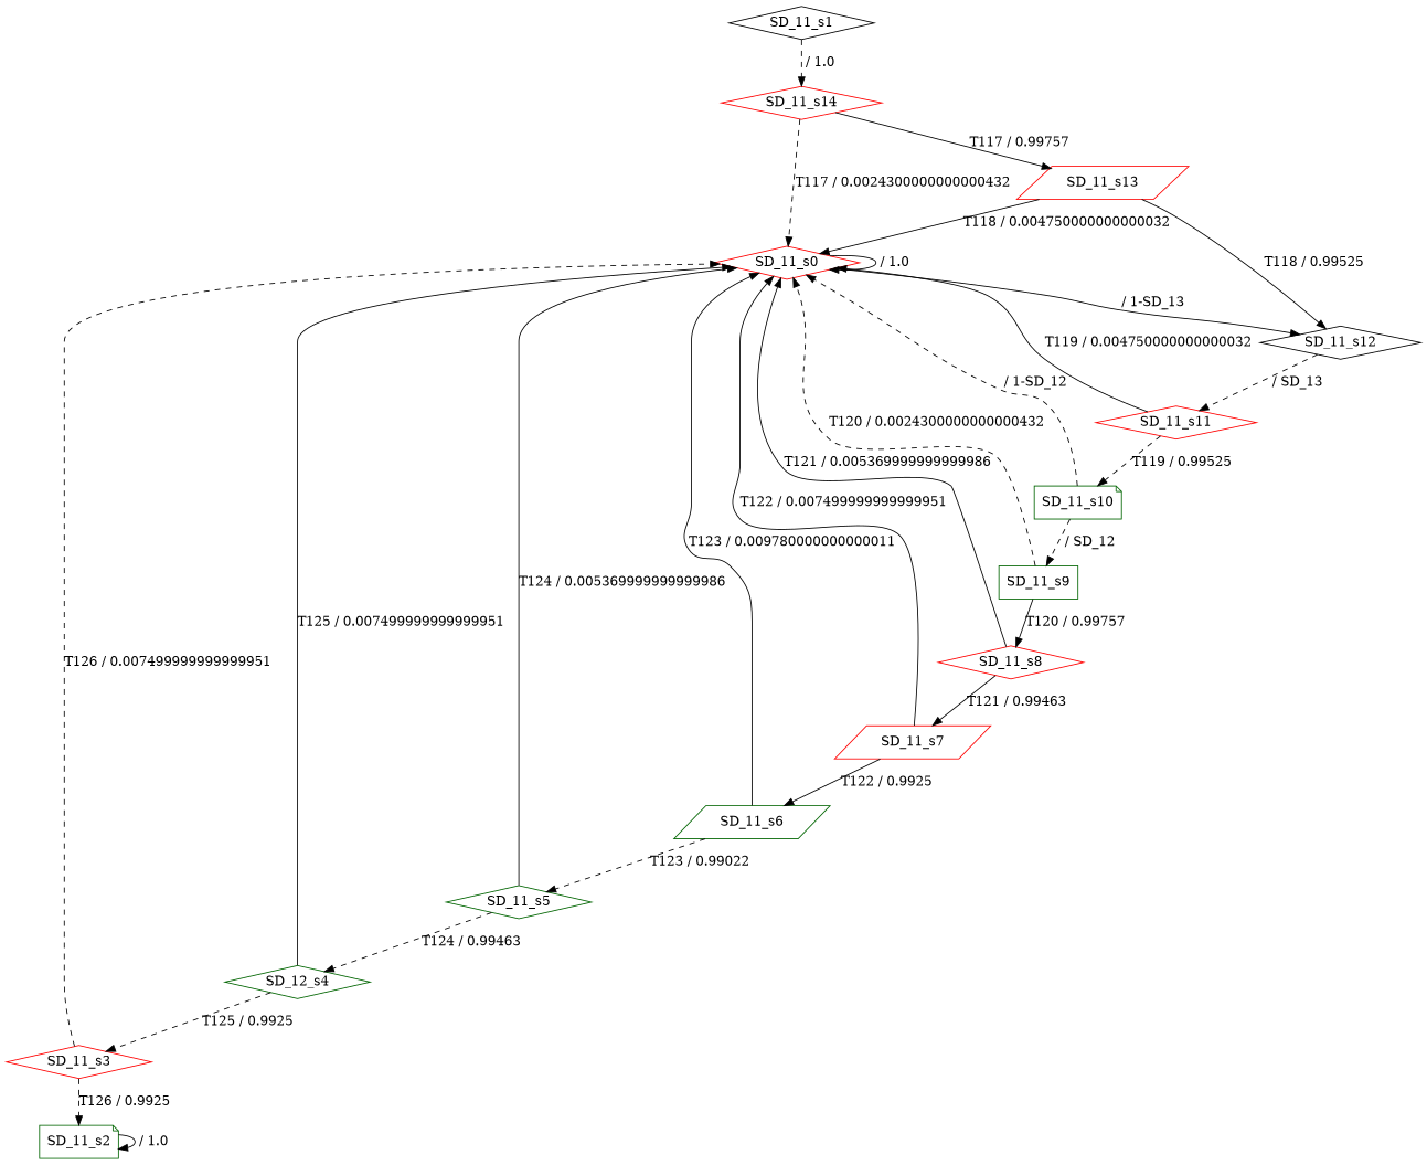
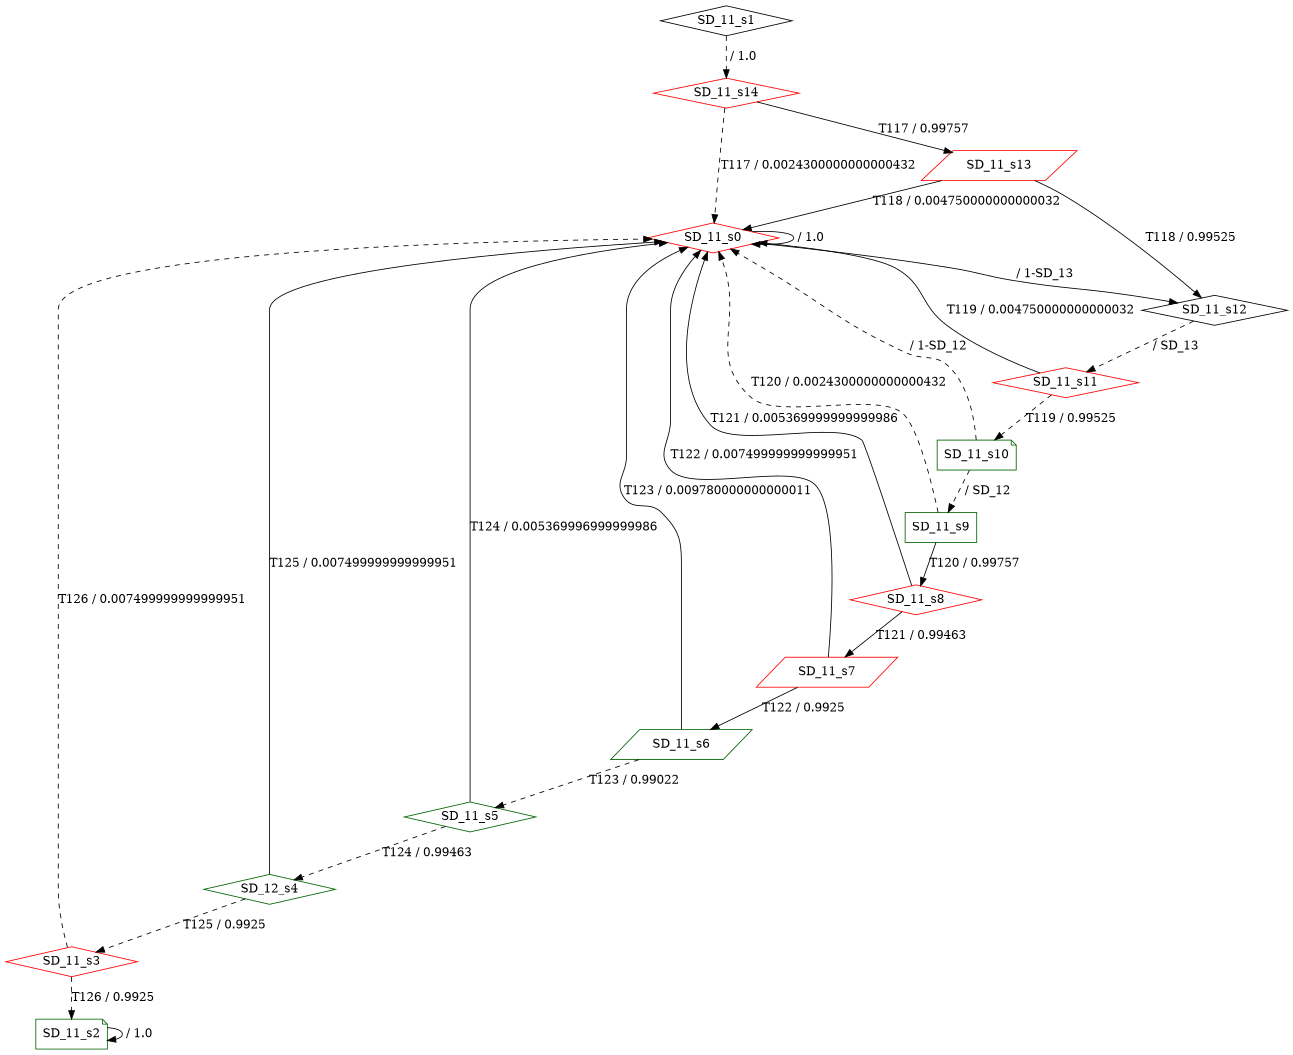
  digraph {
    node [color=red shape=diamond]
    edge [style=solid]
    n1 [label=SD_11_s0]
    n2 [color=black label=SD_11_s12]
    n3 [color=black label=SD_11_s1]
    n4 [label=SD_11_s14]
    n5 [label=SD_11_s13 shape=parallelogram]
    n6 [color=darkgreen label=SD_11_s2 shape=note]
    n7 [label=SD_11_s3]
    n8 [color=darkgreen label=SD_12_s4]
    n9 [color=darkgreen label=SD_11_s5]
    n10 [color=darkgreen label=SD_11_s6 shape=parallelogram]
    n11 [label=SD_11_s7 shape=parallelogram]
    n12 [label=SD_11_s8]
    n13 [color=darkgreen label=SD_11_s9 shape=box]
    n14 [color=darkgreen label=SD_11_s10 shape=note]
    n15 [label=SD_11_s11]
    n1 -> n1 [label=" / 1.0"]
    n1 -> n2 [label=" / 1-SD_13"]
    n2 -> n15 [label=" / SD_13" style=dashed]
    n3 -> n4 [label=" / 1.0" style=dashed]
    n4 -> n1 [label="T117 / 0.0024300000000000432" style=dashed]
    n4 -> n5 [label="T117 / 0.99757"]
    n5 -> n1 [label="T118 / 0.004750000000000032"]
    n5 -> n2 [label="T118 / 0.99525"]
    n6 -> n6 [label=" / 1.0"]
    n7 -> n1 [label="T126 / 0.007499999999999951" style=dashed]
    n7 -> n6 [label="T126 / 0.9925" style=dashed]
    n8 -> n1 [label="T125 / 0.007499999999999951"]
    n8 -> n7 [label="T125 / 0.9925" style=dashed]
-   n9 -> n1 [label="T124 / 0.005369999999999986"]
+   n9 -> n1 [label="T124 / 0.005369996999999986"]
    n9 -> n8 [label="T124 / 0.99463" style=dashed]
    n10 -> n1 [label="T123 / 0.009780000000000011"]
    n10 -> n9 [label="T123 / 0.99022" style=dashed]
    n11 -> n1 [label="T122 / 0.007499999999999951"]
    n11 -> n10 [label="T122 / 0.9925"]
    n12 -> n1 [label="T121 / 0.005369999999999986"]
    n12 -> n11 [label="T121 / 0.99463"]
    n13 -> n1 [label="T120 / 0.0024300000000000432" style=dashed]
    n13 -> n12 [label="T120 / 0.99757"]
    n14 -> n1 [label=" / 1-SD_12" style=dashed]
    n14 -> n13 [label=" / SD_12" style=dashed]
    n15 -> n1 [label="T119 / 0.004750000000000032"]
    n15 -> n14 [label="T119 / 0.99525" style=dashed]
  }
